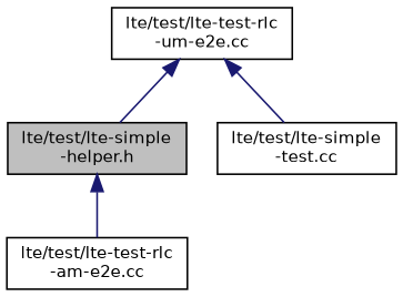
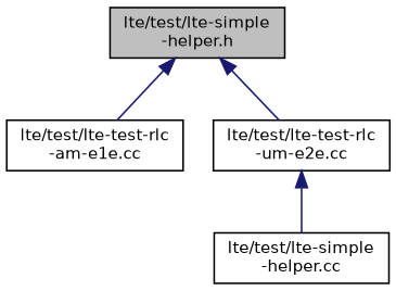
  digraph {
    node [color=black fillcolor=white fontname=Helvetica fontsize=10 shape=record style=filled]
    edge [color=midnightblue dir=back fontname=Helvetica fontsize=10 labelfontname=Helvetica labelfontsize=10 style=solid]
    n1 [fillcolor=grey75 fontcolor=black height=0.2 label="lte/test/lte-simple\l-helper.h" width=0.4]
-   n2 [height=0.2 label="lte/test/lte-test-rlc\l-am-e2e.cc" width=0.4]
+   n2 [height=0.2 label="lte/test/lte-test-rlc\l-am-e1e.cc" width=0.4]
    n3 [height=0.2 label="lte/test/lte-test-rlc\l-um-e2e.cc" width=0.4]
-   n4 [height=0.2 label="lte/test/lte-simple\l-test.cc" width=0.4]
+   n4 [height=0.2 label="lte/test/lte-simple\l-helper.cc" width=0.4]
    n1 -> n2
-   n3 -> n1
+   n1 -> n3
    n3 -> n4
  }
